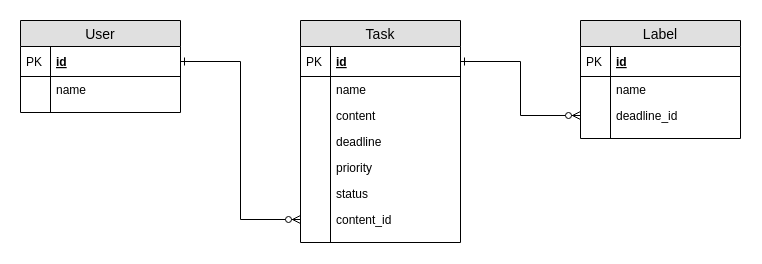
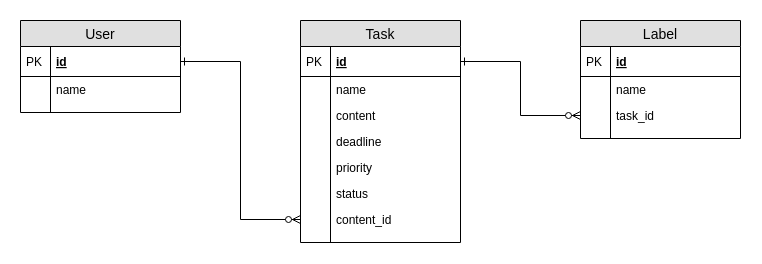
  <mxCell id="0" />
  <mxCell id="1" parent="0" />
  <mxCell id="2" value="User" style="swimlane;fontStyle=0;childLayout=stackLayout;horizontal=1;startSize=26;fillColor=#e0e0e0;horizontalStack=0;resizeParent=1;resizeParentMax=0;resizeLast=0;collapsible=1;marginBottom=0;swimlaneFillColor=#ffffff;align=center;fontSize=14;" vertex="1" parent="1"><mxGeometry x="20" y="20" width="160" height="92" as="geometry" /></mxCell>
  <mxCell id="3" value="id" style="shape=partialRectangle;top=0;left=0;right=0;bottom=1;align=left;verticalAlign=middle;fillColor=none;spacingLeft=34;spacingRight=4;overflow=hidden;rotatable=0;points=[[0,0.5],[1,0.5]];portConstraint=eastwest;dropTarget=0;fontStyle=5;fontSize=12;" vertex="1" parent="2"><mxGeometry y="26" width="160" height="30" as="geometry" /></mxCell>
  <mxCell id="4" value="PK" style="shape=partialRectangle;top=0;left=0;bottom=0;fillColor=none;align=left;verticalAlign=middle;spacingLeft=4;spacingRight=4;overflow=hidden;rotatable=0;points=[];portConstraint=eastwest;part=1;fontSize=12;" vertex="1" connectable="0" parent="3"><mxGeometry width="30" height="30" as="geometry" /></mxCell>
  <mxCell id="5" value="name" style="shape=partialRectangle;top=0;left=0;right=0;bottom=0;align=left;verticalAlign=top;fillColor=none;spacingLeft=34;spacingRight=4;overflow=hidden;rotatable=0;points=[[0,0.5],[1,0.5]];portConstraint=eastwest;dropTarget=0;fontSize=12;" vertex="1" parent="2"><mxGeometry y="56" width="160" height="26" as="geometry" /></mxCell>
  <mxCell id="6" value="" style="shape=partialRectangle;top=0;left=0;bottom=0;fillColor=none;align=left;verticalAlign=top;spacingLeft=4;spacingRight=4;overflow=hidden;rotatable=0;points=[];portConstraint=eastwest;part=1;fontSize=12;" vertex="1" connectable="0" parent="5"><mxGeometry width="30" height="26" as="geometry" /></mxCell>
  <mxCell id="7" value="" style="shape=partialRectangle;top=0;left=0;right=0;bottom=0;align=left;verticalAlign=top;fillColor=none;spacingLeft=34;spacingRight=4;overflow=hidden;rotatable=0;points=[[0,0.5],[1,0.5]];portConstraint=eastwest;dropTarget=0;fontSize=12;" vertex="1" parent="2"><mxGeometry y="82" width="160" height="10" as="geometry" /></mxCell>
  <mxCell id="8" value="" style="shape=partialRectangle;top=0;left=0;bottom=0;fillColor=none;align=left;verticalAlign=top;spacingLeft=4;spacingRight=4;overflow=hidden;rotatable=0;points=[];portConstraint=eastwest;part=1;fontSize=12;" vertex="1" connectable="0" parent="7"><mxGeometry width="30" height="10" as="geometry" /></mxCell>
  <mxCell id="9" value="Task" style="swimlane;fontStyle=0;childLayout=stackLayout;horizontal=1;startSize=26;fillColor=#e0e0e0;horizontalStack=0;resizeParent=1;resizeParentMax=0;resizeLast=0;collapsible=1;marginBottom=0;swimlaneFillColor=#ffffff;align=center;fontSize=14;" vertex="1" parent="1"><mxGeometry x="300" y="20" width="160" height="222" as="geometry" /></mxCell>
  <mxCell id="10" value="id" style="shape=partialRectangle;top=0;left=0;right=0;bottom=1;align=left;verticalAlign=middle;fillColor=none;spacingLeft=34;spacingRight=4;overflow=hidden;rotatable=0;points=[[0,0.5],[1,0.5]];portConstraint=eastwest;dropTarget=0;fontStyle=5;fontSize=12;" vertex="1" parent="9"><mxGeometry y="26" width="160" height="30" as="geometry" /></mxCell>
  <mxCell id="11" value="PK" style="shape=partialRectangle;top=0;left=0;bottom=0;fillColor=none;align=left;verticalAlign=middle;spacingLeft=4;spacingRight=4;overflow=hidden;rotatable=0;points=[];portConstraint=eastwest;part=1;fontSize=12;" vertex="1" connectable="0" parent="10"><mxGeometry width="30" height="30" as="geometry" /></mxCell>
  <mxCell id="12" value="name" style="shape=partialRectangle;top=0;left=0;right=0;bottom=0;align=left;verticalAlign=top;fillColor=none;spacingLeft=34;spacingRight=4;overflow=hidden;rotatable=0;points=[[0,0.5],[1,0.5]];portConstraint=eastwest;dropTarget=0;fontSize=12;" vertex="1" parent="9"><mxGeometry y="56" width="160" height="26" as="geometry" /></mxCell>
  <mxCell id="13" value="" style="shape=partialRectangle;top=0;left=0;bottom=0;fillColor=none;align=left;verticalAlign=top;spacingLeft=4;spacingRight=4;overflow=hidden;rotatable=0;points=[];portConstraint=eastwest;part=1;fontSize=12;" vertex="1" connectable="0" parent="12"><mxGeometry width="30" height="26" as="geometry" /></mxCell>
  <mxCell id="14" value="content" style="shape=partialRectangle;top=0;left=0;right=0;bottom=0;align=left;verticalAlign=top;fillColor=none;spacingLeft=34;spacingRight=4;overflow=hidden;rotatable=0;points=[[0,0.5],[1,0.5]];portConstraint=eastwest;dropTarget=0;fontSize=12;" vertex="1" parent="9"><mxGeometry y="82" width="160" height="26" as="geometry" /></mxCell>
  <mxCell id="15" value="" style="shape=partialRectangle;top=0;left=0;bottom=0;fillColor=none;align=left;verticalAlign=top;spacingLeft=4;spacingRight=4;overflow=hidden;rotatable=0;points=[];portConstraint=eastwest;part=1;fontSize=12;" vertex="1" connectable="0" parent="14"><mxGeometry width="30" height="26" as="geometry" /></mxCell>
  <mxCell id="16" value="deadline" style="shape=partialRectangle;top=0;left=0;right=0;bottom=0;align=left;verticalAlign=top;fillColor=none;spacingLeft=34;spacingRight=4;overflow=hidden;rotatable=0;points=[[0,0.5],[1,0.5]];portConstraint=eastwest;dropTarget=0;fontSize=12;" vertex="1" parent="9"><mxGeometry y="108" width="160" height="26" as="geometry" /></mxCell>
  <mxCell id="17" value="" style="shape=partialRectangle;top=0;left=0;bottom=0;fillColor=none;align=left;verticalAlign=top;spacingLeft=4;spacingRight=4;overflow=hidden;rotatable=0;points=[];portConstraint=eastwest;part=1;fontSize=12;" vertex="1" connectable="0" parent="16"><mxGeometry width="30" height="26" as="geometry" /></mxCell>
  <mxCell id="18" value="priority" style="shape=partialRectangle;top=0;left=0;right=0;bottom=0;align=left;verticalAlign=top;fillColor=none;spacingLeft=34;spacingRight=4;overflow=hidden;rotatable=0;points=[[0,0.5],[1,0.5]];portConstraint=eastwest;dropTarget=0;fontSize=12;" vertex="1" parent="9"><mxGeometry y="134" width="160" height="26" as="geometry" /></mxCell>
  <mxCell id="19" value="" style="shape=partialRectangle;top=0;left=0;bottom=0;fillColor=none;align=left;verticalAlign=top;spacingLeft=4;spacingRight=4;overflow=hidden;rotatable=0;points=[];portConstraint=eastwest;part=1;fontSize=12;" vertex="1" connectable="0" parent="18"><mxGeometry width="30" height="26" as="geometry" /></mxCell>
  <mxCell id="20" value="status" style="shape=partialRectangle;top=0;left=0;right=0;bottom=0;align=left;verticalAlign=top;fillColor=none;spacingLeft=34;spacingRight=4;overflow=hidden;rotatable=0;points=[[0,0.5],[1,0.5]];portConstraint=eastwest;dropTarget=0;fontSize=12;" vertex="1" parent="9"><mxGeometry y="160" width="160" height="26" as="geometry" /></mxCell>
  <mxCell id="21" value="" style="shape=partialRectangle;top=0;left=0;bottom=0;fillColor=none;align=left;verticalAlign=top;spacingLeft=4;spacingRight=4;overflow=hidden;rotatable=0;points=[];portConstraint=eastwest;part=1;fontSize=12;" vertex="1" connectable="0" parent="20"><mxGeometry width="30" height="26" as="geometry" /></mxCell>
  <mxCell id="22" value="content_id" style="shape=partialRectangle;top=0;left=0;right=0;bottom=0;align=left;verticalAlign=top;fillColor=none;spacingLeft=34;spacingRight=4;overflow=hidden;rotatable=0;points=[[0,0.5],[1,0.5]];portConstraint=eastwest;dropTarget=0;fontSize=12;" vertex="1" parent="9"><mxGeometry y="186" width="160" height="26" as="geometry" /></mxCell>
  <mxCell id="23" value="" style="shape=partialRectangle;top=0;left=0;bottom=0;fillColor=none;align=left;verticalAlign=top;spacingLeft=4;spacingRight=4;overflow=hidden;rotatable=0;points=[];portConstraint=eastwest;part=1;fontSize=12;" vertex="1" connectable="0" parent="22"><mxGeometry width="30" height="26" as="geometry" /></mxCell>
  <mxCell id="24" value="" style="shape=partialRectangle;top=0;left=0;right=0;bottom=0;align=left;verticalAlign=top;fillColor=none;spacingLeft=34;spacingRight=4;overflow=hidden;rotatable=0;points=[[0,0.5],[1,0.5]];portConstraint=eastwest;dropTarget=0;fontSize=12;" vertex="1" parent="9"><mxGeometry y="212" width="160" height="10" as="geometry" /></mxCell>
  <mxCell id="25" value="" style="shape=partialRectangle;top=0;left=0;bottom=0;fillColor=none;align=left;verticalAlign=top;spacingLeft=4;spacingRight=4;overflow=hidden;rotatable=0;points=[];portConstraint=eastwest;part=1;fontSize=12;" vertex="1" connectable="0" parent="24"><mxGeometry width="30" height="10" as="geometry" /></mxCell>
  <mxCell id="26" value="Label" style="swimlane;fontStyle=0;childLayout=stackLayout;horizontal=1;startSize=26;fillColor=#e0e0e0;horizontalStack=0;resizeParent=1;resizeParentMax=0;resizeLast=0;collapsible=1;marginBottom=0;swimlaneFillColor=#ffffff;align=center;fontSize=14;" vertex="1" parent="1"><mxGeometry x="580" y="20" width="160" height="118" as="geometry" /></mxCell>
  <mxCell id="27" value="id" style="shape=partialRectangle;top=0;left=0;right=0;bottom=1;align=left;verticalAlign=middle;fillColor=none;spacingLeft=34;spacingRight=4;overflow=hidden;rotatable=0;points=[[0,0.5],[1,0.5]];portConstraint=eastwest;dropTarget=0;fontStyle=5;fontSize=12;" vertex="1" parent="26"><mxGeometry y="26" width="160" height="30" as="geometry" /></mxCell>
  <mxCell id="28" value="PK" style="shape=partialRectangle;top=0;left=0;bottom=0;fillColor=none;align=left;verticalAlign=middle;spacingLeft=4;spacingRight=4;overflow=hidden;rotatable=0;points=[];portConstraint=eastwest;part=1;fontSize=12;" vertex="1" connectable="0" parent="27"><mxGeometry width="30" height="30" as="geometry" /></mxCell>
  <mxCell id="29" value="name" style="shape=partialRectangle;top=0;left=0;right=0;bottom=0;align=left;verticalAlign=top;fillColor=none;spacingLeft=34;spacingRight=4;overflow=hidden;rotatable=0;points=[[0,0.5],[1,0.5]];portConstraint=eastwest;dropTarget=0;fontSize=12;" vertex="1" parent="26"><mxGeometry y="56" width="160" height="26" as="geometry" /></mxCell>
  <mxCell id="30" value="" style="shape=partialRectangle;top=0;left=0;bottom=0;fillColor=none;align=left;verticalAlign=top;spacingLeft=4;spacingRight=4;overflow=hidden;rotatable=0;points=[];portConstraint=eastwest;part=1;fontSize=12;" vertex="1" connectable="0" parent="29"><mxGeometry width="30" height="26" as="geometry" /></mxCell>
- <mxCell id="31" value="deadline_id" style="shape=partialRectangle;top=0;left=0;right=0;bottom=0;align=left;verticalAlign=top;fillColor=none;spacingLeft=34;spacingRight=4;overflow=hidden;rotatable=0;points=[[0,0.5],[1,0.5]];portConstraint=eastwest;dropTarget=0;fontSize=12;" vertex="1" parent="26"><mxGeometry y="82" width="160" height="26" as="geometry" /></mxCell>
+ <mxCell id="31" value="task_id" style="shape=partialRectangle;top=0;left=0;right=0;bottom=0;align=left;verticalAlign=top;fillColor=none;spacingLeft=34;spacingRight=4;overflow=hidden;rotatable=0;points=[[0,0.5],[1,0.5]];portConstraint=eastwest;dropTarget=0;fontSize=12;" vertex="1" parent="26"><mxGeometry y="82" width="160" height="26" as="geometry" /></mxCell>
  <mxCell id="32" value="" style="shape=partialRectangle;top=0;left=0;bottom=0;fillColor=none;align=left;verticalAlign=top;spacingLeft=4;spacingRight=4;overflow=hidden;rotatable=0;points=[];portConstraint=eastwest;part=1;fontSize=12;" vertex="1" connectable="0" parent="31"><mxGeometry width="30" height="26" as="geometry" /></mxCell>
  <mxCell id="33" value="" style="shape=partialRectangle;top=0;left=0;right=0;bottom=0;align=left;verticalAlign=top;fillColor=none;spacingLeft=34;spacingRight=4;overflow=hidden;rotatable=0;points=[[0,0.5],[1,0.5]];portConstraint=eastwest;dropTarget=0;fontSize=12;" vertex="1" parent="26"><mxGeometry y="108" width="160" height="10" as="geometry" /></mxCell>
  <mxCell id="34" value="" style="shape=partialRectangle;top=0;left=0;bottom=0;fillColor=none;align=left;verticalAlign=top;spacingLeft=4;spacingRight=4;overflow=hidden;rotatable=0;points=[];portConstraint=eastwest;part=1;fontSize=12;" vertex="1" connectable="0" parent="33"><mxGeometry width="30" height="10" as="geometry" /></mxCell>
  <mxCell id="35" style="edgeStyle=orthogonalEdgeStyle;rounded=0;orthogonalLoop=1;jettySize=auto;html=1;entryX=0;entryY=0.5;entryDx=0;entryDy=0;startArrow=ERone;startFill=0;endArrow=ERzeroToMany;endFill=1;" edge="1" parent="1" source="3" target="22"><mxGeometry relative="1" as="geometry" /></mxCell>
  <mxCell id="36" style="edgeStyle=orthogonalEdgeStyle;rounded=0;orthogonalLoop=1;jettySize=auto;html=1;entryX=0;entryY=0.5;entryDx=0;entryDy=0;startArrow=ERone;startFill=0;endArrow=ERzeroToMany;endFill=1;" edge="1" parent="1" source="10" target="31"><mxGeometry relative="1" as="geometry" /></mxCell>
